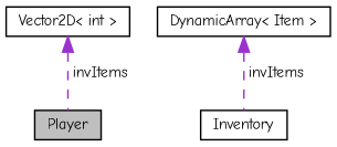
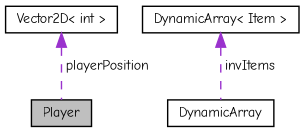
  digraph {
    fontname="Comic Neue"
    node [color=black fillcolor=white fontname="Comic Neue" fontsize=10 shape=record style=filled]
    edge [color=darkorchid3 dir=back fontname="Comic Neue" fontsize=10 labelfontname=Helvetica labelfontsize=10 style=dashed]
    n1 [fillcolor=grey75 fontcolor=black height=0.2 label=Player width=0.4]
    n2 [height=0.2 label="Vector2D\< int \>" width=0.4]
-   n3 [height=0.2 label=Inventory width=0.4]
+   n3 [height=0.2 label=DynamicArray width=0.4]
    n4 [height=0.2 label="DynamicArray\< Item \>" width=0.4]
-   n2 -> n1 [label=" invItems"]
+   n2 -> n1 [label=" playerPosition"]
    n4 -> n3 [label=" invItems"]
  }
